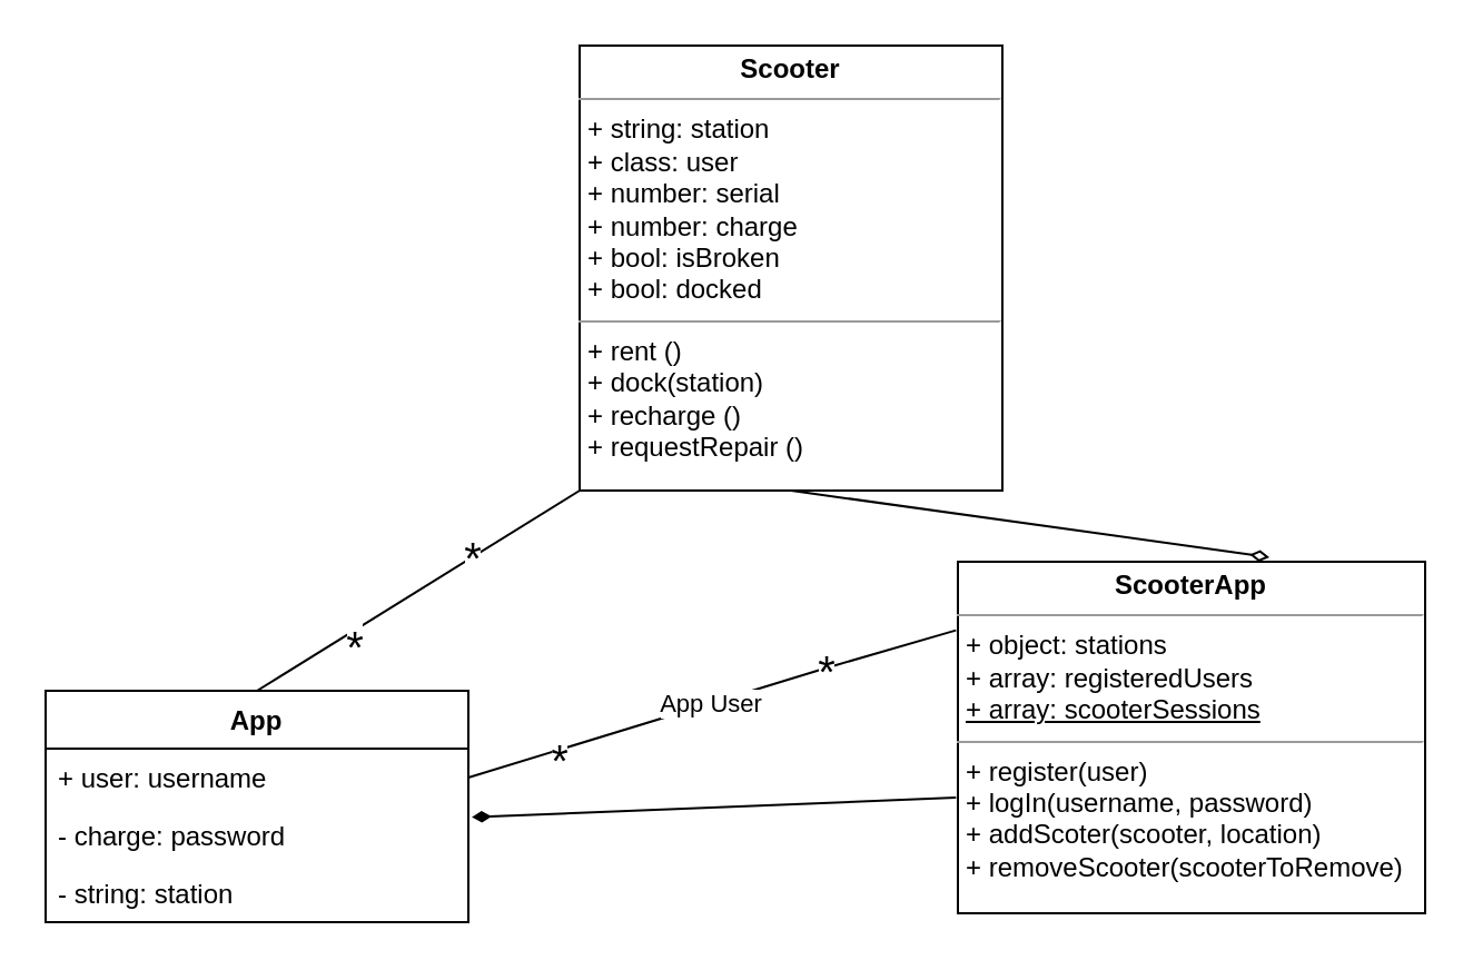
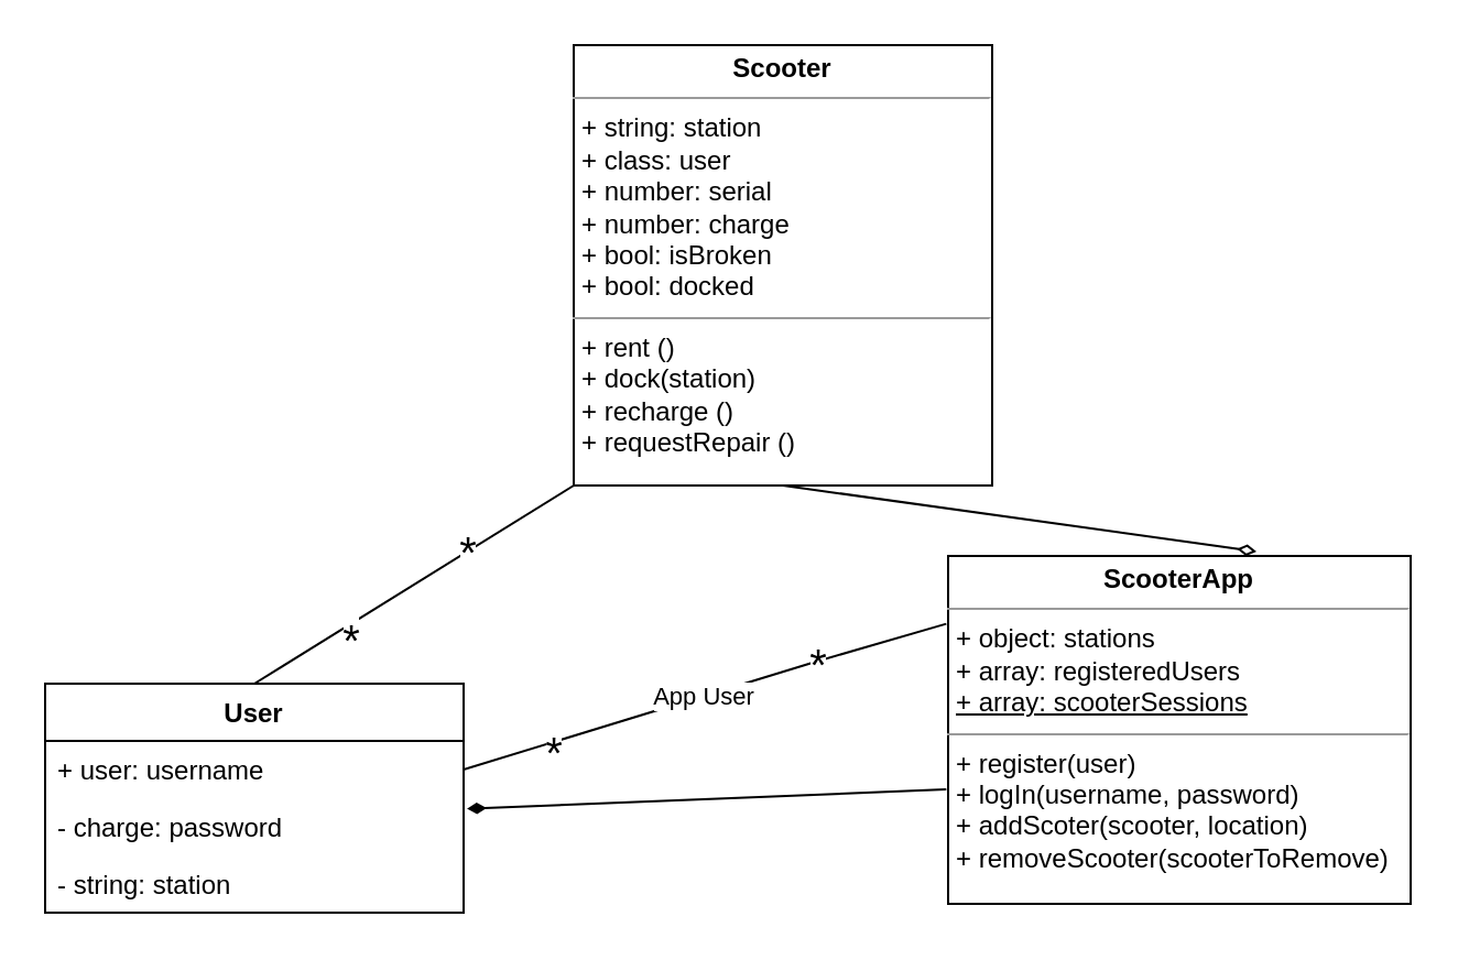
  <mxCell id="0" />
  <mxCell id="1" parent="0" />
  <mxCell id="2" value="&lt;p style=&quot;margin:0px;margin-top:4px;text-align:center;&quot;&gt;&lt;b&gt;ScooterApp&lt;/b&gt;&lt;/p&gt;&lt;hr size=&quot;1&quot;&gt;&lt;p style=&quot;margin:0px;margin-left:4px;&quot;&gt;+ object: stations&lt;br&gt;+ array: registeredUsers&lt;/p&gt;&lt;p style=&quot;margin:0px;margin-left:4px;&quot;&gt;&lt;u&gt;+ array: scooterSessions&lt;/u&gt;&lt;/p&gt;&lt;hr size=&quot;1&quot;&gt;&lt;p style=&quot;margin:0px;margin-left:4px;&quot;&gt;+ register(user)&lt;br&gt;+ logIn(username, password)&lt;/p&gt;&lt;p style=&quot;margin:0px;margin-left:4px;&quot;&gt;+ addScoter(scooter, location)&lt;/p&gt;&lt;p style=&quot;margin:0px;margin-left:4px;&quot;&gt;+ removeScooter(scooterToRemove)&lt;/p&gt;" style="verticalAlign=top;align=left;overflow=fill;fontSize=12;fontFamily=Helvetica;html=1;" vertex="1" parent="1"><mxGeometry x="430" y="252" width="210" height="158" as="geometry" /></mxCell>
  <mxCell id="3" value="&lt;p style=&quot;margin:0px;margin-top:4px;text-align:center;&quot;&gt;&lt;b&gt;Scooter&lt;/b&gt;&lt;/p&gt;&lt;hr size=&quot;1&quot;&gt;&lt;p style=&quot;margin:0px;margin-left:4px;&quot;&gt;+ string: station&lt;br&gt;+ class: user&lt;/p&gt;&lt;p style=&quot;margin:0px;margin-left:4px;&quot;&gt;+ number: serial&lt;br&gt;+ number: charge&lt;br&gt;&lt;/p&gt;&lt;p style=&quot;margin:0px;margin-left:4px;&quot;&gt;+ bool: isBroken&lt;br&gt;+ bool: docked&lt;/p&gt;&lt;hr size=&quot;1&quot;&gt;&lt;p style=&quot;margin:0px;margin-left:4px;&quot;&gt;+ rent ()&lt;br&gt;+ dock(station)&lt;/p&gt;&lt;p style=&quot;margin:0px;margin-left:4px;&quot;&gt;+ recharge ()&lt;br&gt;+ requestRepair ()&lt;/p&gt;" style="verticalAlign=top;align=left;overflow=fill;fontSize=12;fontFamily=Helvetica;html=1;" vertex="1" parent="1"><mxGeometry x="260" y="20" width="190" height="200" as="geometry" /></mxCell>
- <mxCell id="4" value="App" style="swimlane;fontStyle=1;childLayout=stackLayout;horizontal=1;startSize=26;fillColor=none;horizontalStack=0;resizeParent=1;resizeParentMax=0;resizeLast=0;collapsible=1;marginBottom=0;" vertex="1" parent="1"><mxGeometry x="20" y="310" width="190" height="104" as="geometry" /></mxCell>
+ <mxCell id="4" value="User" style="swimlane;fontStyle=1;childLayout=stackLayout;horizontal=1;startSize=26;fillColor=none;horizontalStack=0;resizeParent=1;resizeParentMax=0;resizeLast=0;collapsible=1;marginBottom=0;" vertex="1" parent="1"><mxGeometry x="20" y="310" width="190" height="104" as="geometry" /></mxCell>
  <mxCell id="5" value="+ user: username" style="text;strokeColor=none;fillColor=none;align=left;verticalAlign=top;spacingLeft=4;spacingRight=4;overflow=hidden;rotatable=0;points=[[0,0.5],[1,0.5]];portConstraint=eastwest;" vertex="1" parent="4"><mxGeometry y="26" width="190" height="26" as="geometry" /></mxCell>
  <mxCell id="6" value="- charge: password" style="text;strokeColor=none;fillColor=none;align=left;verticalAlign=top;spacingLeft=4;spacingRight=4;overflow=hidden;rotatable=0;points=[[0,0.5],[1,0.5]];portConstraint=eastwest;" vertex="1" parent="4"><mxGeometry y="52" width="190" height="26" as="geometry" /></mxCell>
  <mxCell id="7" value="- string: station" style="text;strokeColor=none;fillColor=none;align=left;verticalAlign=top;spacingLeft=4;spacingRight=4;overflow=hidden;rotatable=0;points=[[0,0.5],[1,0.5]];portConstraint=eastwest;" vertex="1" parent="4"><mxGeometry y="78" width="190" height="26" as="geometry" /></mxCell>
  <mxCell id="8" value="" style="endArrow=diamondThin;html=1;rounded=0;exitX=0.5;exitY=1;exitDx=0;exitDy=0;endFill=0;strokeWidth=1;" edge="1" parent="1" source="3"><mxGeometry width="50" height="50" relative="1" as="geometry"><mxPoint x="360" y="300" as="sourcePoint" /><mxPoint x="570" y="250" as="targetPoint" /></mxGeometry></mxCell>
  <mxCell id="9" value="" style="endArrow=diamondThin;html=1;rounded=0;strokeWidth=1;exitX=-0.004;exitY=0.671;exitDx=0;exitDy=0;exitPerimeter=0;entryX=1.008;entryY=0.185;entryDx=0;entryDy=0;entryPerimeter=0;endFill=1;" edge="1" parent="1" source="2" target="6"><mxGeometry width="50" height="50" relative="1" as="geometry"><mxPoint x="210" y="380" as="sourcePoint" /><mxPoint x="260" y="330" as="targetPoint" /></mxGeometry></mxCell>
  <mxCell id="10" value="App User" style="endArrow=none;html=1;rounded=0;strokeWidth=1;exitX=1;exitY=0.5;exitDx=0;exitDy=0;entryX=-0.004;entryY=0.195;entryDx=0;entryDy=0;entryPerimeter=0;" edge="1" parent="1" source="5" target="2"><mxGeometry width="50" height="50" relative="1" as="geometry"><mxPoint x="360" y="300" as="sourcePoint" /><mxPoint x="410" y="250" as="targetPoint" /><Array as="points"><mxPoint x="370" y="300" /></Array></mxGeometry></mxCell>
  <mxCell id="11" value="" style="endArrow=none;html=1;rounded=0;strokeWidth=1;entryX=0;entryY=1;entryDx=0;entryDy=0;exitX=0.5;exitY=0;exitDx=0;exitDy=0;" edge="1" parent="1" source="4" target="3"><mxGeometry width="50" height="50" relative="1" as="geometry"><mxPoint x="360" y="300" as="sourcePoint" /><mxPoint x="410" y="250" as="targetPoint" /></mxGeometry></mxCell>
  <mxCell id="12" value="*" style="edgeLabel;html=1;align=center;verticalAlign=middle;resizable=0;points=[];fontSize=20;" vertex="1" connectable="0" parent="11"><mxGeometry x="-0.436" y="-5" relative="1" as="geometry"><mxPoint y="1" as="offset" /></mxGeometry></mxCell>
  <mxCell id="13" value="*" style="edgeLabel;html=1;align=center;verticalAlign=middle;resizable=0;points=[];fontSize=20;" vertex="1" connectable="0" parent="11"><mxGeometry x="0.345" y="2" relative="1" as="geometry"><mxPoint y="2" as="offset" /></mxGeometry></mxCell>
  <mxCell id="14" value="*" style="edgeLabel;html=1;align=center;verticalAlign=middle;resizable=0;points=[];fontSize=20;" vertex="1" connectable="0" parent="1"><mxGeometry x="250" y="340" as="geometry" /></mxCell>
  <mxCell id="15" value="*" style="edgeLabel;html=1;align=center;verticalAlign=middle;resizable=0;points=[];fontSize=20;" vertex="1" connectable="0" parent="1"><mxGeometry x="370" y="300" as="geometry" /></mxCell>
